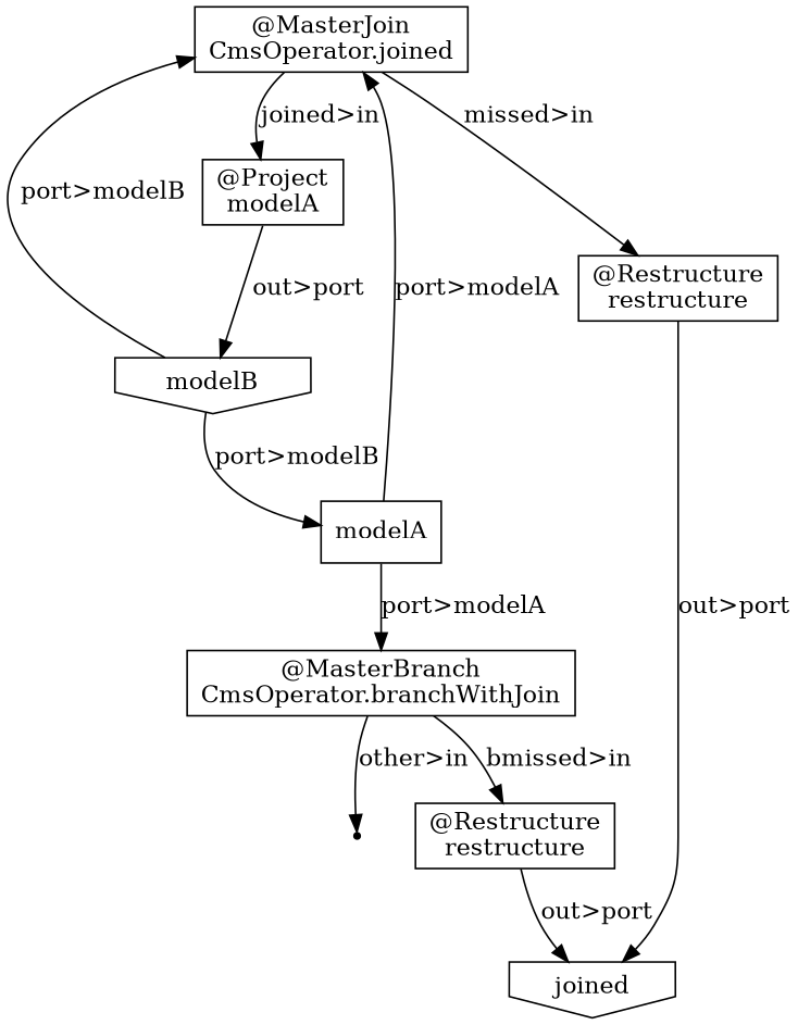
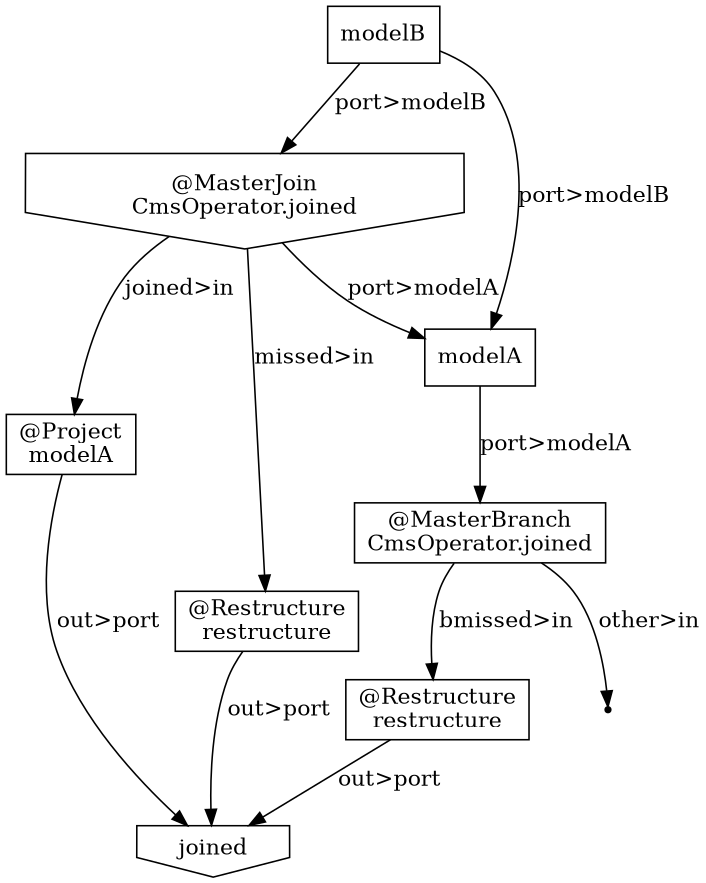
  digraph {
    node [shape=box]
    n1 [label="@Restructure\nrestructure"]
    n2 [label=joined shape=invhouse]
-   n3 [label="@MasterBranch\nCmsOperator.branchWithJoin"]
+   n3 [label="@MasterBranch\nCmsOperator.joined"]
    "e9fe9134-beab-4871-aec3-23ea8bdd45cf" [shape=point]
-   n5 [label=modelB shape=invhouse]
-   n6 [label="@MasterJoin\nCmsOperator.joined"]
+   n5 [label=modelB]
+   n6 [label="@MasterJoin\nCmsOperator.joined" shape=invhouse]
    n7 [label=modelA]
    n8 [label="@Project\nmodelA"]
    n9 [label="@Restructure\nrestructure"]
    n1 -> n2 [label="out>port"]
    n3 -> n1 [label="bmissed>in"]
    n3 -> "e9fe9134-beab-4871-aec3-23ea8bdd45cf" [label="other>in"]
    n5 -> n6 [label="port>modelB"]
    n5 -> n7 [label="port>modelB"]
    n6 -> n8 [label="joined>in"]
    n6 -> n9 [label="missed>in"]
    n7 -> n3 [label="port>modelA"]
-   n7 -> n6 [label="port>modelA"]
-   n8 -> n5 [label="out>port"]
+   n6 -> n7 [label="port>modelA"]
+   n8 -> n2 [label="out>port"]
    n9 -> n2 [label="out>port"]
  }
